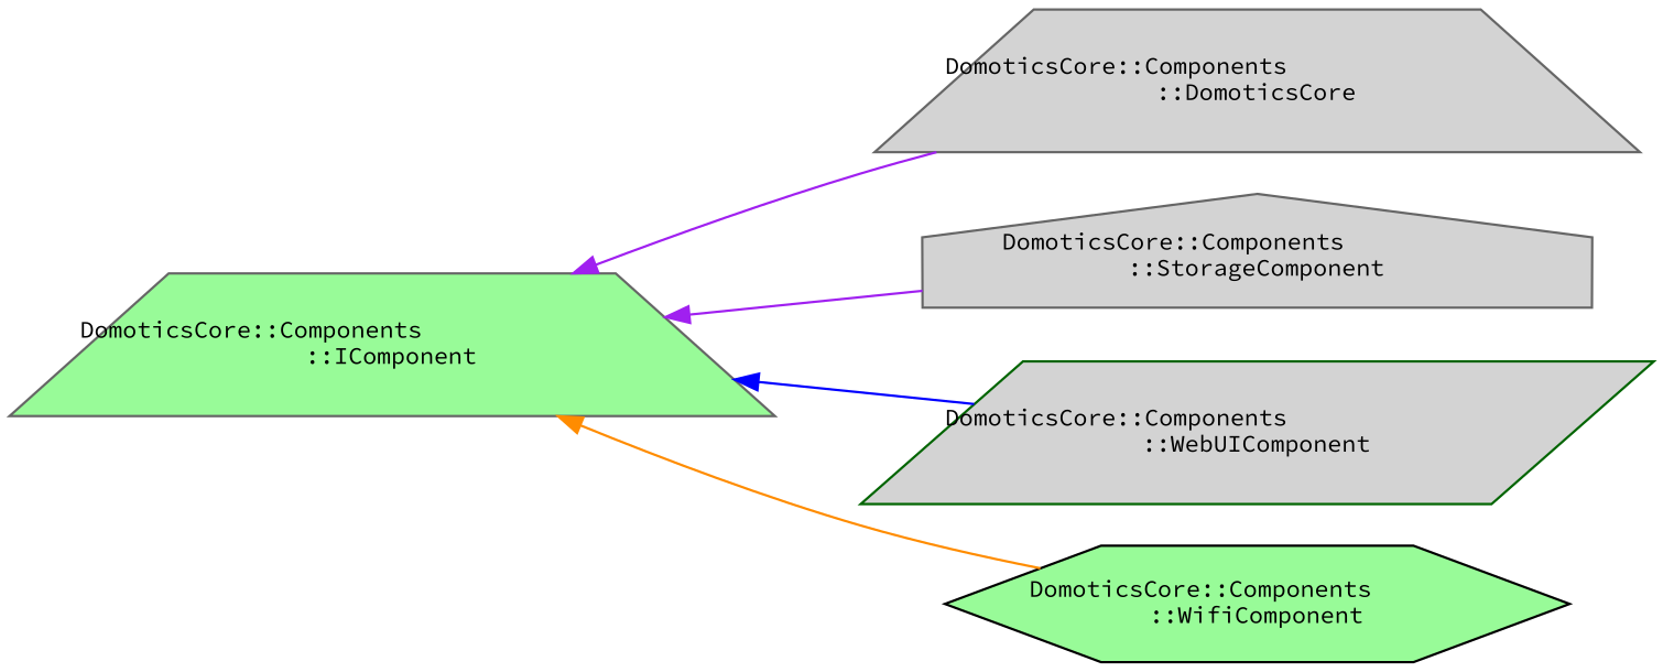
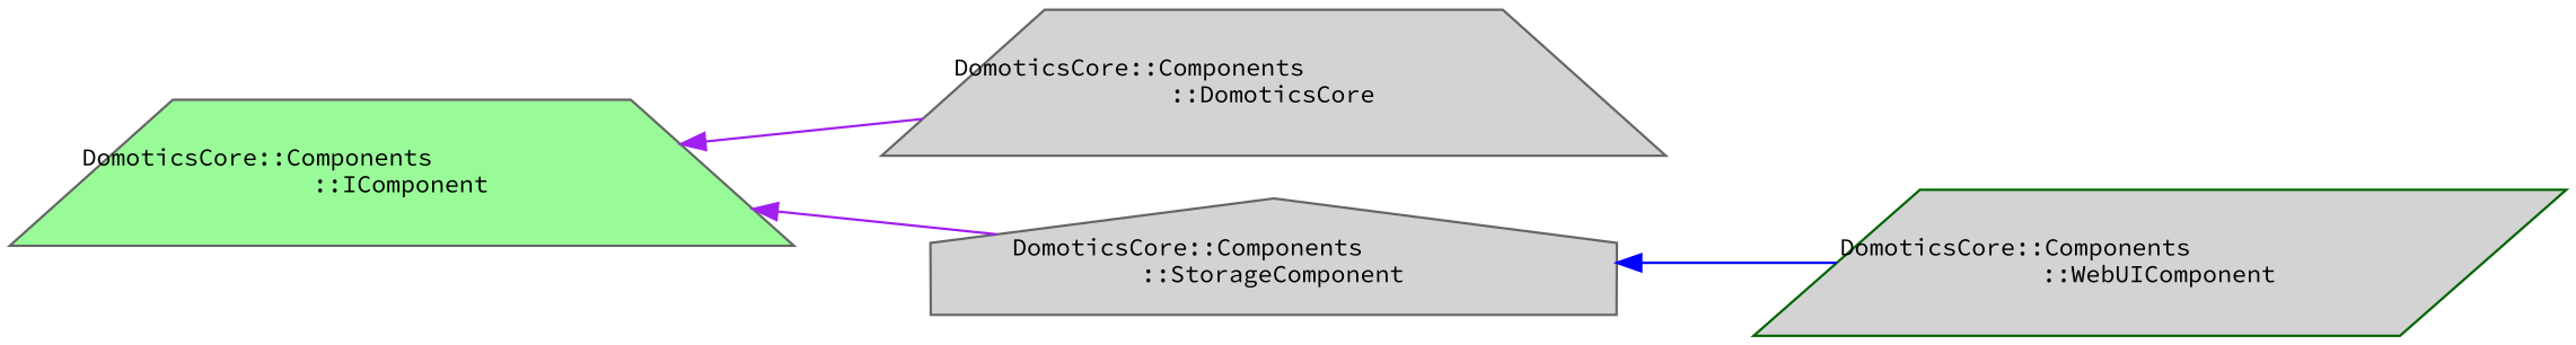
  digraph {
    fontname="Source Code Pro"
    rankdir=LR
    node [color=gray40 fillcolor=lightgrey fontname="Source Code Pro" fontsize=10 shape=trapezium style=filled]
    edge [color=purple dir=back fontname="Source Code Pro" fontsize=10 labelfontname=Helvetica labelfontsize=10 style=solid]
    n1 [fillcolor=palegreen fontcolor=black height=0.2 label="DomoticsCore::Components\l::IComponent" width=0.4]
    n2 [height=0.2 label="DomoticsCore::Components\l::DomoticsCore" width=0.4]
    n3 [height=0.2 label="DomoticsCore::Components\l::StorageComponent" shape=house width=0.4]
    n4 [color=darkgreen height=0.2 label="DomoticsCore::Components\l::WebUIComponent" shape=parallelogram width=0.4]
-   n5 [color=black fillcolor=palegreen height=0.2 label="DomoticsCore::Components\l::WifiComponent" shape=hexagon width=0.4]
    n1 -> n2
    n1 -> n3
-   n1 -> n4 [color=blue]
-   n1 -> n5 [color=darkorange]
+   n3 -> n4 [color=blue]
  }
